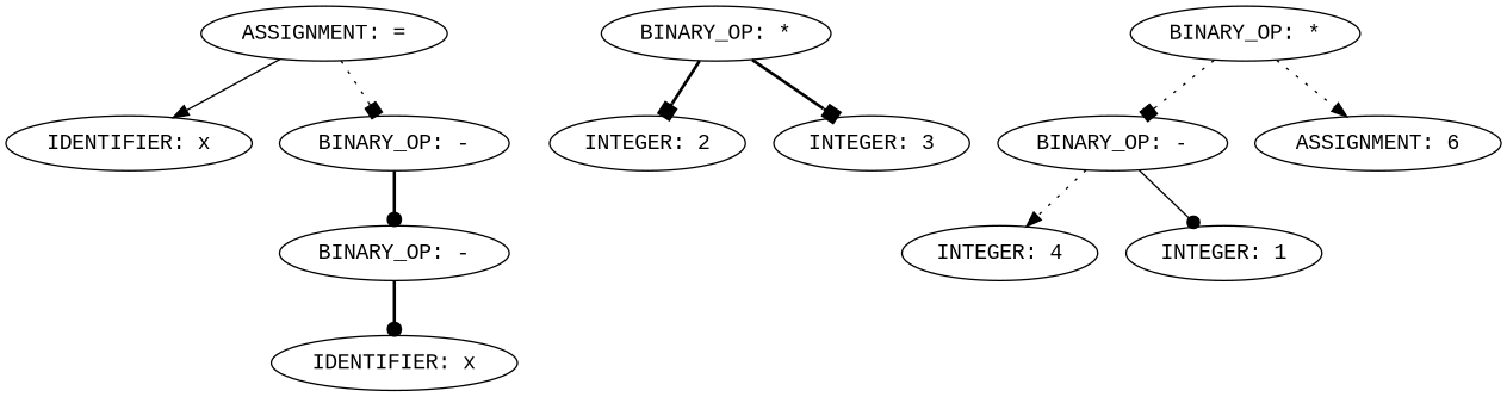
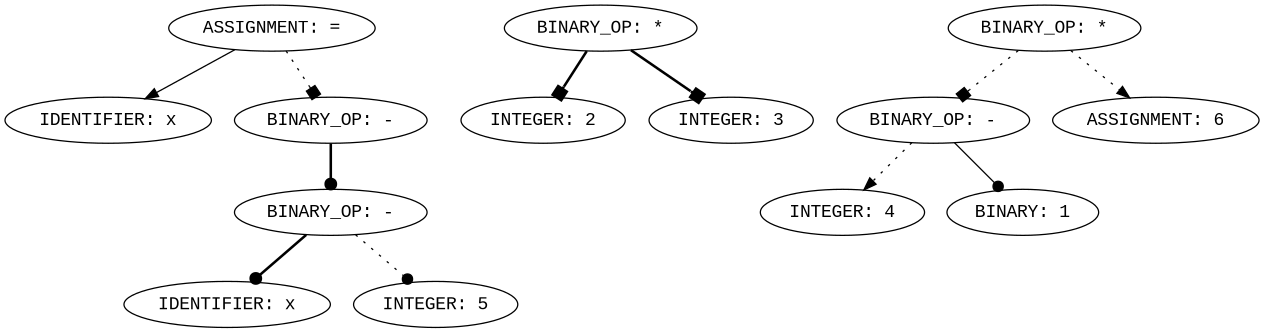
  digraph {
    fontname="Liberation Mono"
    node [fontname="Liberation Mono"]
    edge [arrowhead=box fontname="Liberation Mono" style=dotted]
    n1 [label="ASSIGNMENT: ="]
    n2 [label="IDENTIFIER: x"]
    n3 [label="BINARY_OP: -"]
    n4 [label="BINARY_OP: -"]
    n5 [label="IDENTIFIER: x"]
+   n6 [label="INTEGER: 5"]
    n7 [label="BINARY_OP: *"]
    n8 [label="INTEGER: 2"]
    n9 [label="INTEGER: 3"]
    n10 [label="BINARY_OP: *"]
    n11 [label="BINARY_OP: -"]
    n12 [label="ASSIGNMENT: 6"]
    n13 [label="INTEGER: 4"]
-   n14 [label="INTEGER: 1"]
+   n14 [label="BINARY: 1"]
    n1 -> n2 [arrowhead=normal style=solid]
    n1 -> n3
    n3 -> n4 [arrowhead=dot style=bold]
    n4 -> n5 [arrowhead=dot style=bold]
+   n4 -> n6 [arrowhead=dot]
    n7 -> n8 [style=bold]
    n7 -> n9 [style=bold]
    n10 -> n11
    n10 -> n12 [arrowhead=normal]
    n11 -> n13 [arrowhead=normal]
    n11 -> n14 [arrowhead=dot style=solid]
  }
